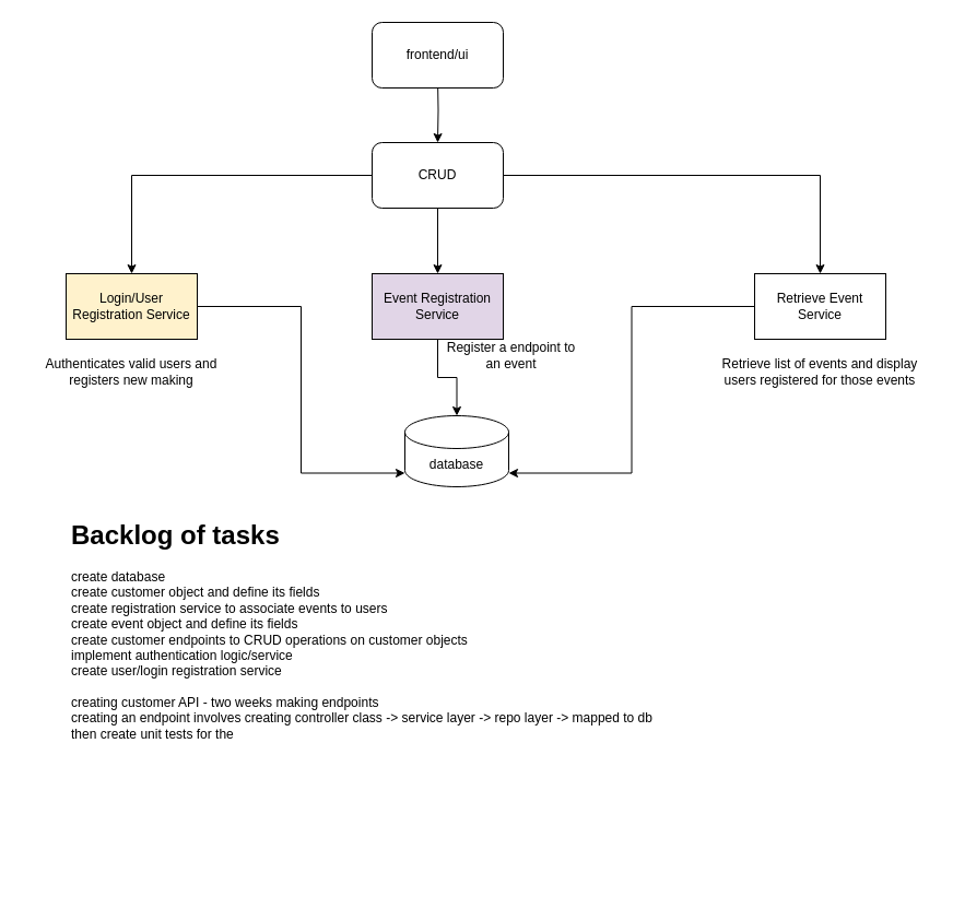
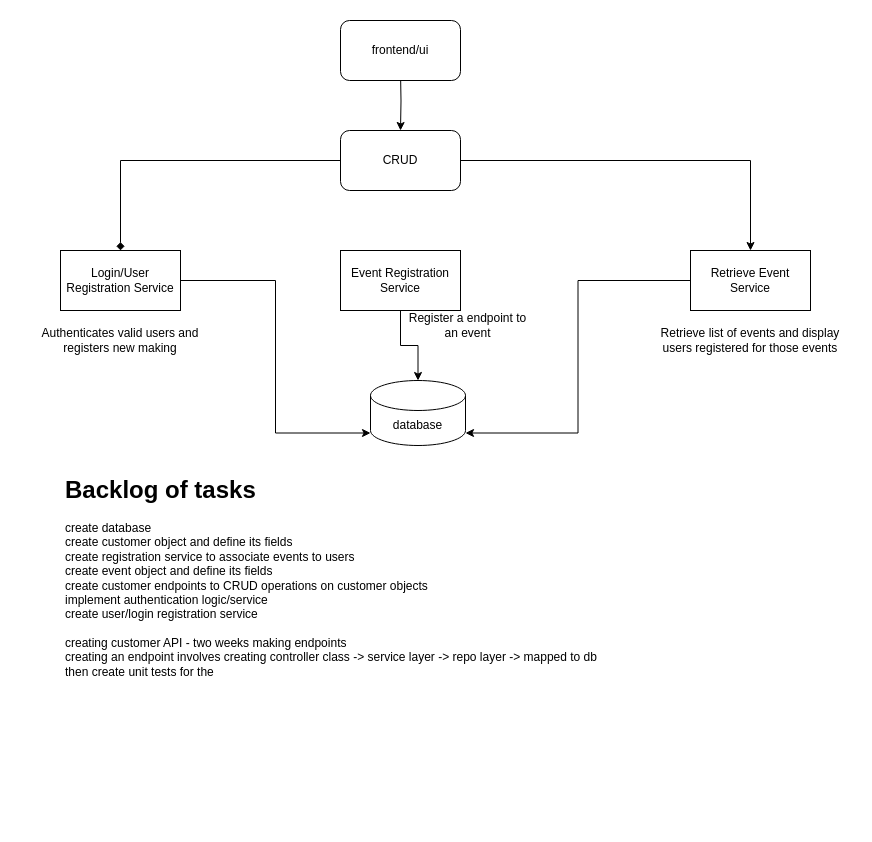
  <mxCell id="0" />
  <mxCell id="1" parent="0" />
  <mxCell id="2" style="edgeStyle=orthogonalEdgeStyle;rounded=0;orthogonalLoop=1;jettySize=auto;html=1;entryX=0;entryY=0;entryDx=0;entryDy=52.5;entryPerimeter=0;" edge="1" parent="1" source="3" target="4"><mxGeometry relative="1" as="geometry" /></mxCell>
- <mxCell id="3" value="Login/User Registration Service" style="rounded=0;whiteSpace=wrap;html=1;fillColor=#fff2cc;" vertex="1" parent="1"><mxGeometry x="60" y="250" width="120" height="60" as="geometry" /></mxCell>
+ <mxCell id="3" value="Login/User Registration Service" style="rounded=0;whiteSpace=wrap;html=1;" vertex="1" parent="1"><mxGeometry x="60" y="250" width="120" height="60" as="geometry" /></mxCell>
  <mxCell id="4" value="database" style="shape=cylinder3;whiteSpace=wrap;html=1;boundedLbl=1;backgroundOutline=1;size=15;" vertex="1" parent="1"><mxGeometry x="370" y="380" width="95" height="65" as="geometry" /></mxCell>
  <mxCell id="5" style="edgeStyle=orthogonalEdgeStyle;rounded=0;orthogonalLoop=1;jettySize=auto;html=1;entryX=1;entryY=0;entryDx=0;entryDy=52.5;entryPerimeter=0;" edge="1" parent="1" source="6" target="4"><mxGeometry relative="1" as="geometry" /></mxCell>
  <mxCell id="6" value="Retrieve Event Service" style="rounded=0;whiteSpace=wrap;html=1;" vertex="1" parent="1"><mxGeometry x="690" y="250" width="120" height="60" as="geometry" /></mxCell>
  <mxCell id="7" style="edgeStyle=orthogonalEdgeStyle;rounded=0;orthogonalLoop=1;jettySize=auto;html=1;entryX=0.5;entryY=0;entryDx=0;entryDy=0;" edge="1" parent="1" target="12"><mxGeometry relative="1" as="geometry"><mxPoint x="400" y="70" as="sourcePoint" /></mxGeometry></mxCell>
  <mxCell id="8" value="frontend/ui" style="rounded=1;whiteSpace=wrap;html=1;" vertex="1" parent="1"><mxGeometry x="340" y="20" width="120" height="60" as="geometry" /></mxCell>
- <mxCell id="9" style="edgeStyle=orthogonalEdgeStyle;rounded=0;orthogonalLoop=1;jettySize=auto;html=1;" edge="1" parent="1" source="12" target="3"><mxGeometry relative="1" as="geometry" /></mxCell>
+ <mxCell id="9" style="edgeStyle=orthogonalEdgeStyle;rounded=0;orthogonalLoop=1;jettySize=auto;html=1;endArrow=diamond;" edge="1" parent="1" source="12" target="3"><mxGeometry relative="1" as="geometry" /></mxCell>
  <mxCell id="10" style="edgeStyle=orthogonalEdgeStyle;rounded=0;orthogonalLoop=1;jettySize=auto;html=1;" edge="1" parent="1" source="12" target="6"><mxGeometry relative="1" as="geometry" /></mxCell>
- <mxCell id="11" style="edgeStyle=orthogonalEdgeStyle;rounded=0;orthogonalLoop=1;jettySize=auto;html=1;entryX=0.5;entryY=0;entryDx=0;entryDy=0;" edge="1" parent="1" source="12" target="14"><mxGeometry relative="1" as="geometry" /></mxCell>
  <mxCell id="12" value="CRUD" style="rounded=1;whiteSpace=wrap;html=1;" vertex="1" parent="1"><mxGeometry x="340" y="130" width="120" height="60" as="geometry" /></mxCell>
  <mxCell id="13" style="edgeStyle=orthogonalEdgeStyle;rounded=0;orthogonalLoop=1;jettySize=auto;html=1;entryX=0.5;entryY=0;entryDx=0;entryDy=0;entryPerimeter=0;" edge="1" parent="1" source="14" target="4"><mxGeometry relative="1" as="geometry" /></mxCell>
- <mxCell id="14" value="Event Registration Service" style="rounded=0;whiteSpace=wrap;html=1;fillColor=#e1d5e7;" vertex="1" parent="1"><mxGeometry x="340" y="250" width="120" height="60" as="geometry" /></mxCell>
+ <mxCell id="14" value="Event Registration Service" style="rounded=0;whiteSpace=wrap;html=1;" vertex="1" parent="1"><mxGeometry x="340" y="250" width="120" height="60" as="geometry" /></mxCell>
  <mxCell id="15" value="Authenticates valid users and registers new making" style="text;html=1;strokeColor=none;fillColor=none;align=center;verticalAlign=middle;whiteSpace=wrap;rounded=0;" vertex="1" parent="1"><mxGeometry x="20" y="290" width="200" height="100" as="geometry" /></mxCell>
  <mxCell id="16" value="Retrieve list of events and display users registered for those events" style="text;html=1;strokeColor=none;fillColor=none;align=center;verticalAlign=middle;whiteSpace=wrap;rounded=0;" vertex="1" parent="1"><mxGeometry x="650" y="285" width="200" height="110" as="geometry" /></mxCell>
  <mxCell id="17" value="Register a endpoint to an event" style="text;html=1;strokeColor=none;fillColor=none;align=center;verticalAlign=middle;whiteSpace=wrap;rounded=0;" vertex="1" parent="1"><mxGeometry x="400" y="300" width="135" height="50" as="geometry" /></mxCell>
  <mxCell id="18" value="&lt;h1&gt;Backlog of tasks&lt;/h1&gt;&lt;div&gt;create database&amp;nbsp;&lt;/div&gt;&lt;div&gt;create customer object and define its fields&amp;nbsp;&lt;/div&gt;&lt;div&gt;create registration service to associate events to users&lt;span&gt;&amp;nbsp;&lt;/span&gt;&lt;/div&gt;&lt;div&gt;create event object and define its fields&lt;/div&gt;&lt;div&gt;create customer endpoints to CRUD operations on customer objects&lt;/div&gt;&lt;div&gt;implement authentication logic/service&lt;/div&gt;&lt;div&gt;create user/login registration service&amp;nbsp;&lt;/div&gt;&lt;div&gt;&lt;br&gt;&lt;/div&gt;&lt;div&gt;creating customer API - two weeks making endpoints&lt;/div&gt;&lt;div&gt;creating an endpoint involves creating controller class -&amp;gt; service layer -&amp;gt; repo layer -&amp;gt; mapped to db&lt;/div&gt;&lt;div&gt;then create unit tests for the&amp;nbsp;&lt;/div&gt;&lt;div&gt;&lt;br&gt;&lt;/div&gt;" style="text;html=1;strokeColor=none;fillColor=none;spacing=5;spacingTop=-20;whiteSpace=wrap;overflow=hidden;rounded=0;" vertex="1" parent="1"><mxGeometry x="60" y="470" width="560" height="350" as="geometry" /></mxCell>
